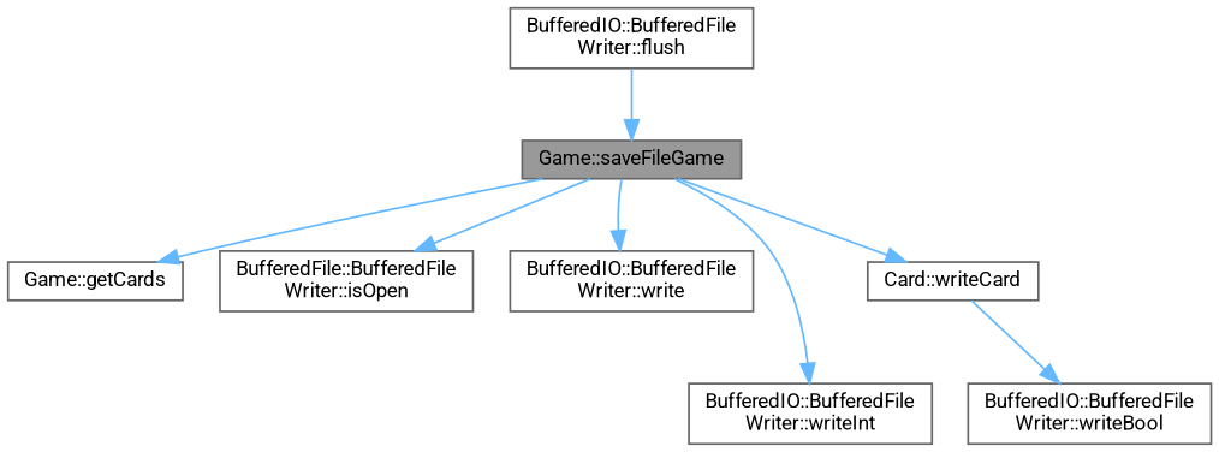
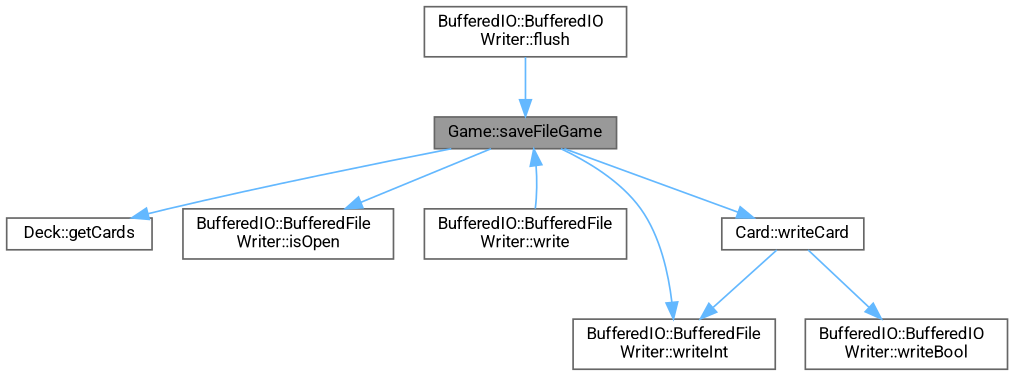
  digraph {
    fontname=Roboto
    rankdir=TB
    node [color=grey40 fillcolor=white fontname=Roboto fontsize=10 shape=box style=filled]
    edge [color=steelblue1 fontname=Roboto fontsize=10 labelfontname=Helvetica labelfontsize=10 style=solid]
    n1 [color=gray40 fillcolor=grey60 fontcolor=black height=0.2 label="Game::saveFileGame" width=0.4]
-   n2 [height=0.2 label="Game::getCards" width=0.4]
-   n3 [height=0.2 label="BufferedFile::BufferedFile\lWriter::isOpen" width=0.4]
+   n2 [height=0.2 label="Deck::getCards" width=0.4]
+   n3 [height=0.2 label="BufferedIO::BufferedFile\lWriter::isOpen" width=0.4]
    n4 [height=0.2 label="BufferedIO::BufferedFile\lWriter::write" width=0.4]
    n5 [height=0.2 label="Card::writeCard" width=0.4]
    n6 [height=0.2 label="BufferedIO::BufferedFile\lWriter::writeInt" width=0.4]
-   n7 [height=0.2 label="BufferedIO::BufferedFile\lWriter::flush" width=0.4]
-   n8 [height=0.2 label="BufferedIO::BufferedFile\lWriter::writeBool" width=0.4]
+   n7 [height=0.2 label="BufferedIO::BufferedIO\lWriter::flush" width=0.4]
+   n8 [height=0.2 label="BufferedIO::BufferedIO\lWriter::writeBool" width=0.4]
    n1 -> n2
    n1 -> n3
-   n1 -> n4
+   n4 -> n1
    n1 -> n5
    n1 -> n6
+   n5 -> n6
    n5 -> n8
    n7 -> n1
  }
